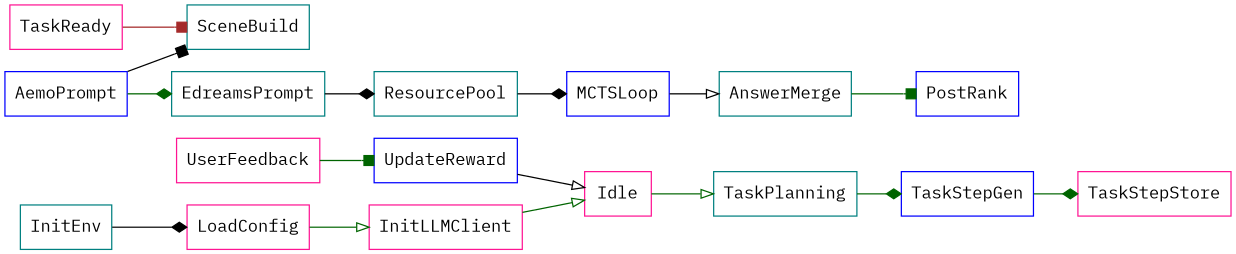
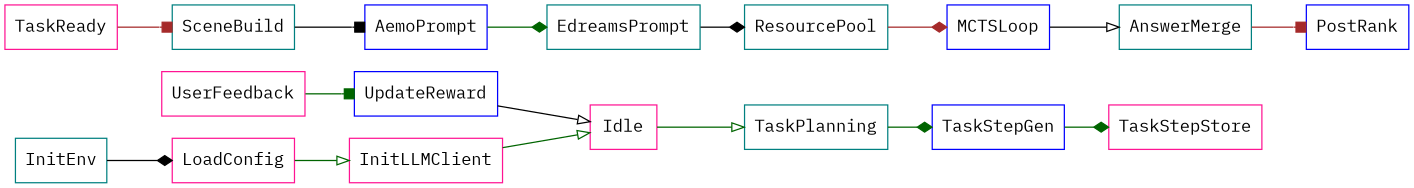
  digraph {
    fontname="IBM Plex Mono"
    rankdir=LR
    node [color=deeppink fontname="IBM Plex Mono" shape=rect]
    edge [arrowhead=diamond color=darkgreen fontname="IBM Plex Mono"]
    LoadConfig
    InitEnv [color=teal]
    InitLLMClient
    Idle
    TaskPlanning [color=teal]
    TaskStepGen [color=blue]
    TaskStepStore
    TaskReady
    SceneBuild [color=teal]
    AemoPrompt [color=blue]
    EdreamsPrompt [color=teal]
    ResourcePool [color=teal]
    MCTSLoop [color=blue]
    AnswerMerge [color=teal]
    PostRank [color=blue]
    UserFeedback
    UpdateReward [color=blue]
    LoadConfig -> InitLLMClient [arrowhead=onormal]
    InitEnv -> LoadConfig [color=black]
    InitLLMClient -> Idle [arrowhead=onormal]
    Idle -> TaskPlanning [arrowhead=onormal]
    TaskPlanning -> TaskStepGen
    TaskStepGen -> TaskStepStore
    TaskReady -> SceneBuild [arrowhead=box color=brown]
-   AemoPrompt -> SceneBuild [arrowhead=box color=black]
+   SceneBuild -> AemoPrompt [arrowhead=box color=black]
    AemoPrompt -> EdreamsPrompt
    EdreamsPrompt -> ResourcePool [color=black]
-   ResourcePool -> MCTSLoop [color=black]
+   ResourcePool -> MCTSLoop [color=brown]
    MCTSLoop -> AnswerMerge [arrowhead=onormal color=black]
-   AnswerMerge -> PostRank [arrowhead=box]
+   AnswerMerge -> PostRank [arrowhead=box color=brown]
    UserFeedback -> UpdateReward [arrowhead=box]
    UpdateReward -> Idle [arrowhead=onormal color=black]
  }
